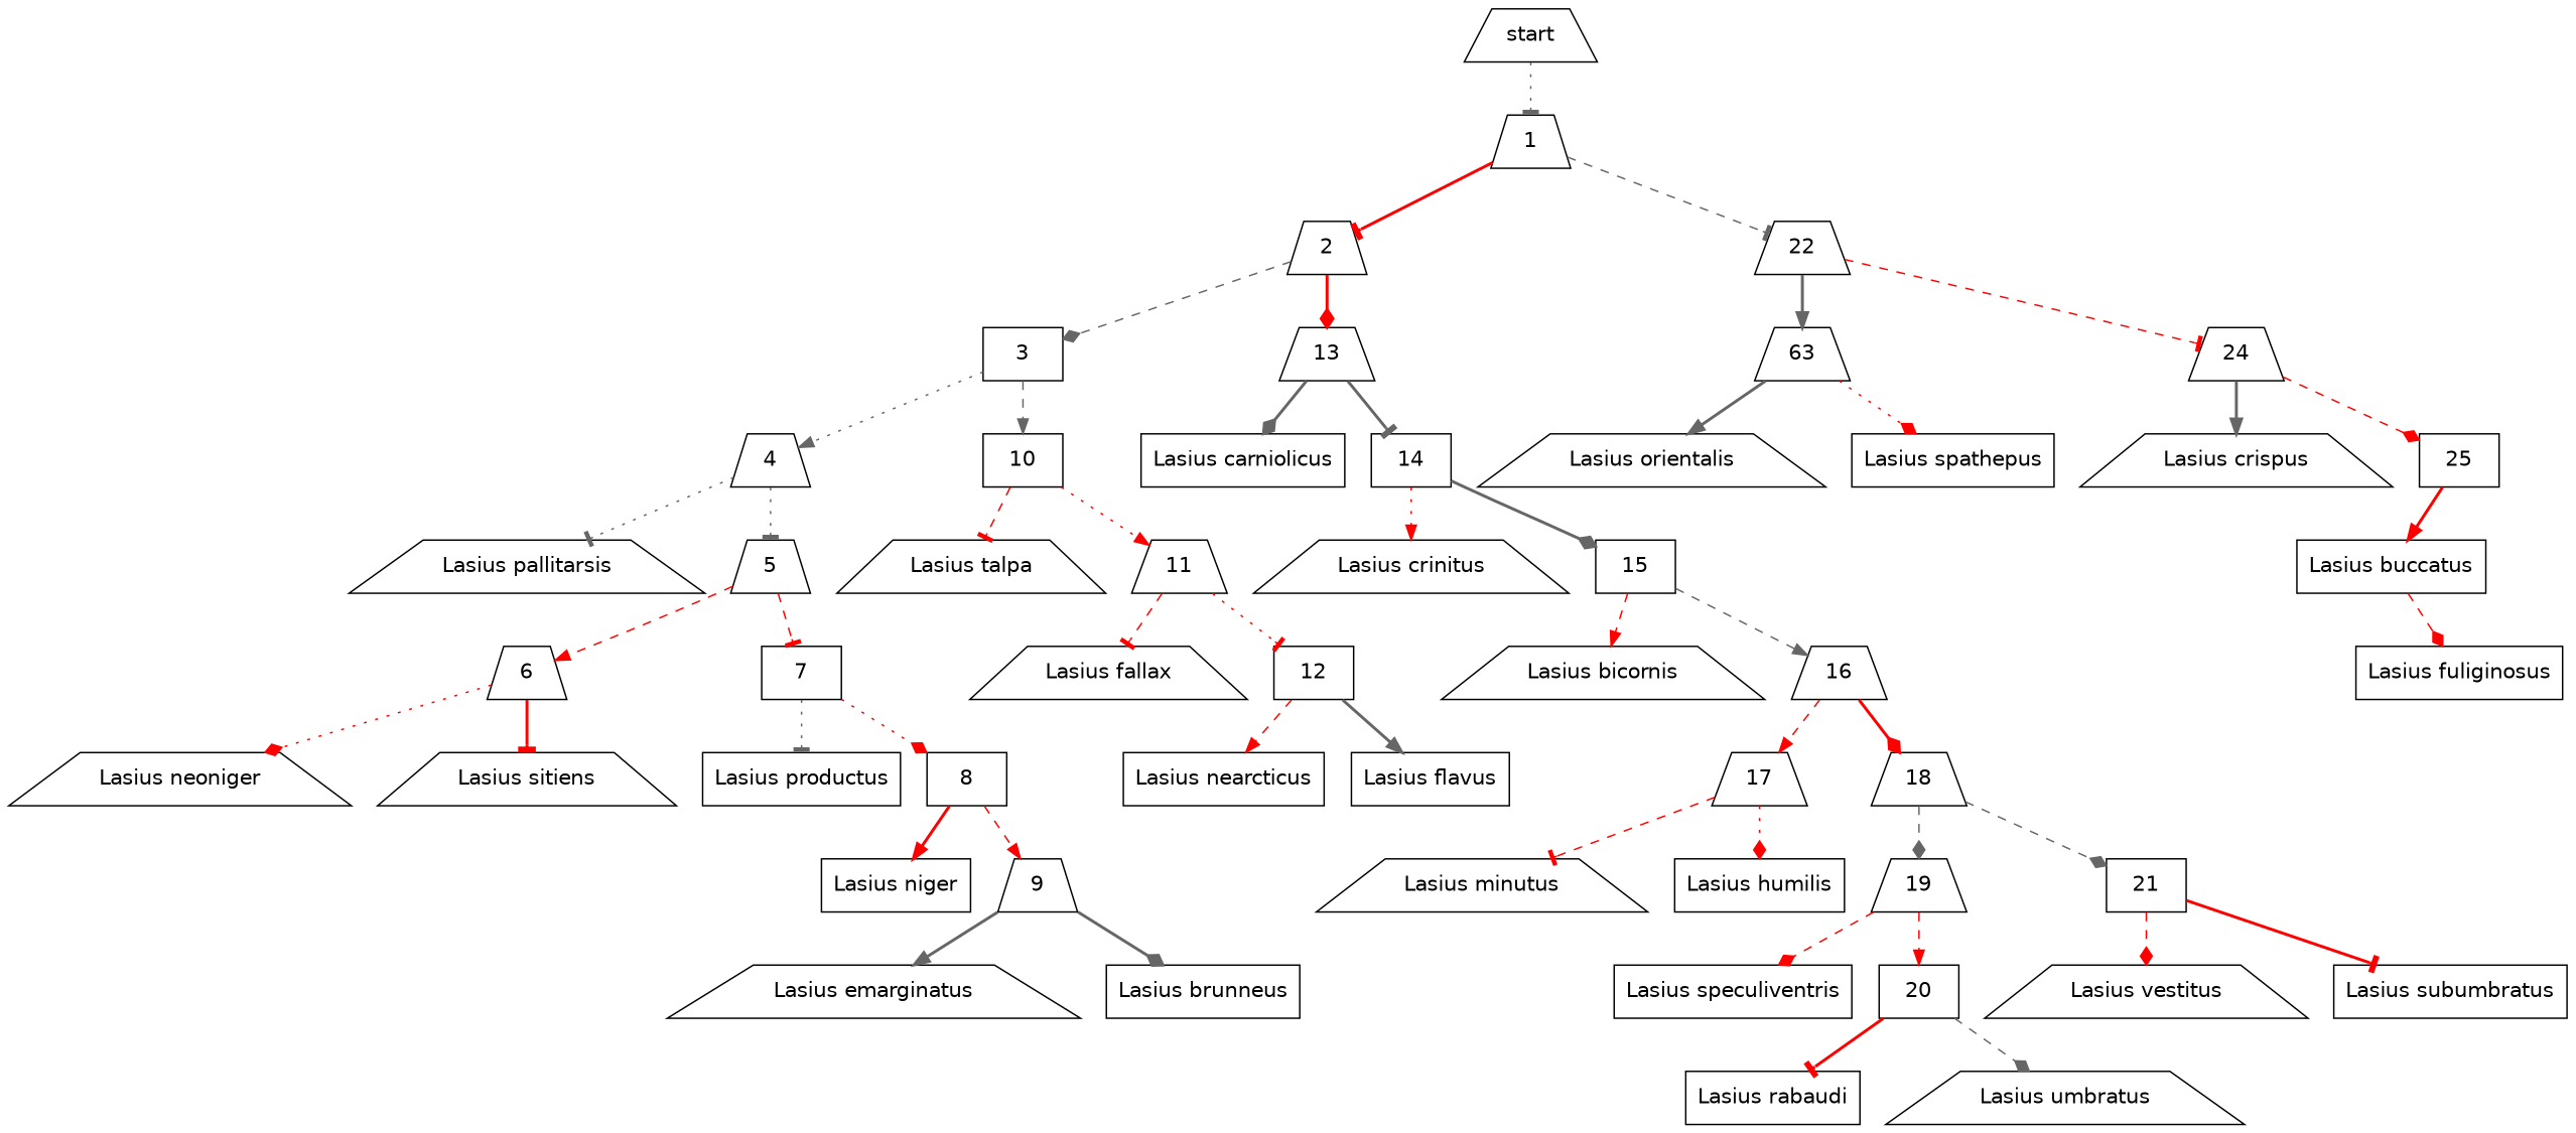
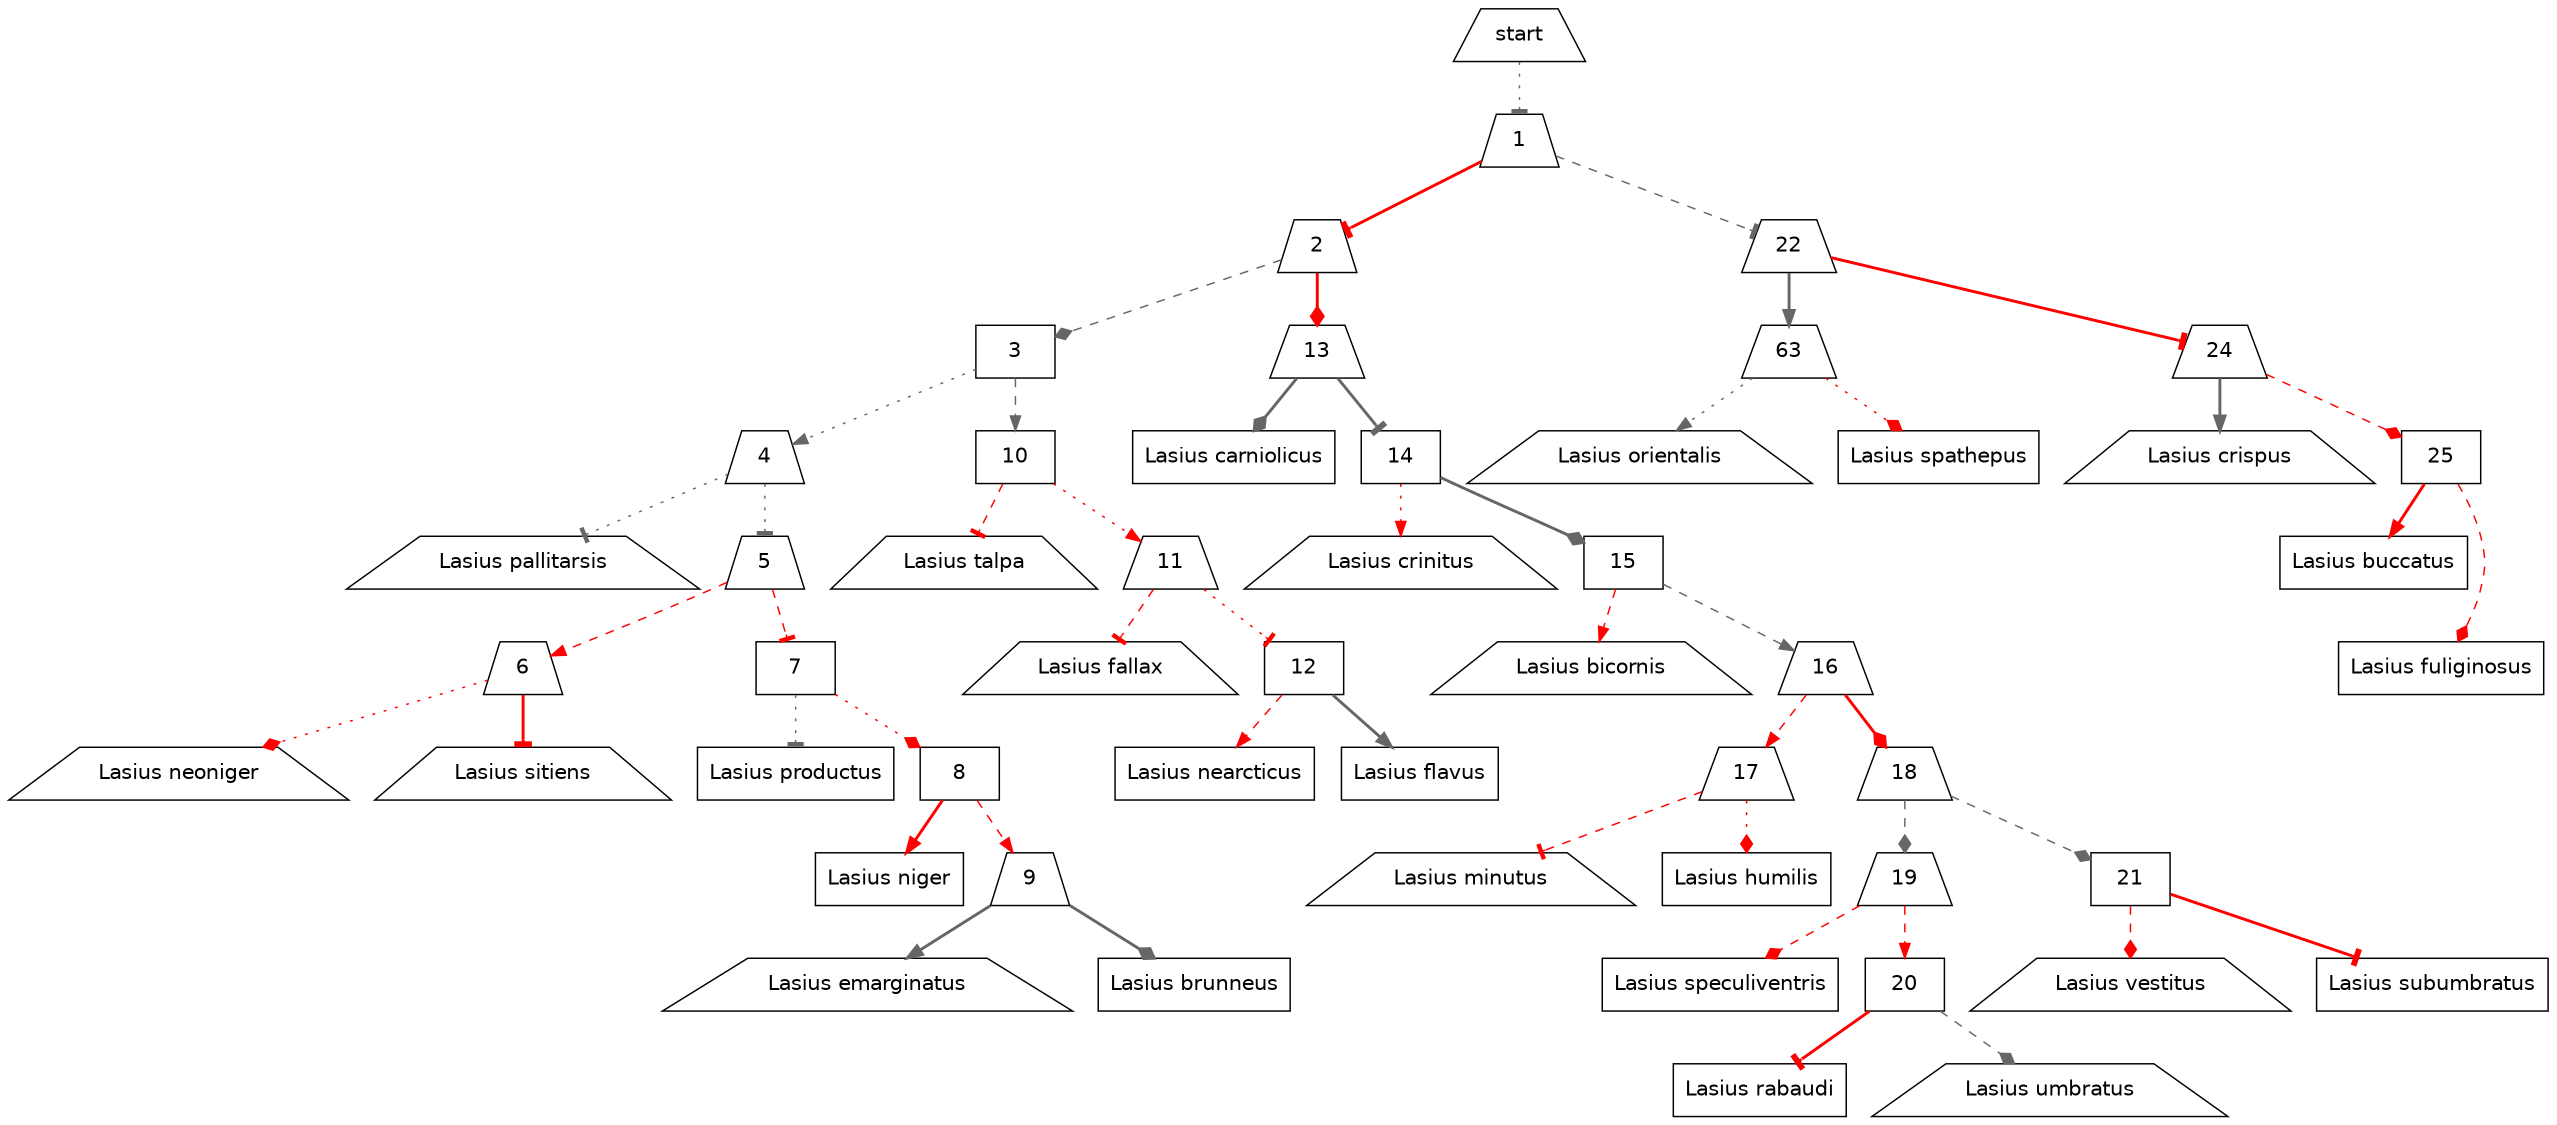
  digraph {
    fontname="DejaVu Sans"
    node [fontname="DejaVu Sans" shape=trapezium]
    edge [arrowhead=normal color=red fontname="DejaVu Sans" style=dashed]
    start
    1
    2
    22
    3 [shape=box]
    13
    n7 [label=63]
    24
    4
    10 [shape=box]
    "Lasius carniolicus" [shape=box]
    14 [shape=box]
    "Lasius orientalis"
    "Lasius spathepus" [shape=box]
    "Lasius crispus"
    25 [shape=box]
    "Lasius pallitarsis"
    5
    "Lasius talpa"
    11
    "Lasius crinitus"
    15 [shape=box]
    6
    7 [shape=box]
    "Lasius fallax"
    12 [shape=box]
    "Lasius neoniger"
    "Lasius sitiens"
    "Lasius productus" [shape=box]
    8 [shape=box]
    "Lasius niger" [shape=box]
    9
    "Lasius emarginatus"
    "Lasius brunneus" [shape=box]
    "Lasius nearcticus" [shape=box]
    "Lasius flavus" [shape=box]
    "Lasius bicornis"
    16
    17
    18
    "Lasius minutus"
    "Lasius humilis" [shape=box]
    19
    21 [shape=box]
    "Lasius speculiventris" [shape=box]
    20 [shape=box]
    "Lasius vestitus"
    "Lasius subumbratus" [shape=box]
    "Lasius rabaudi" [shape=box]
    "Lasius umbratus"
    "Lasius buccatus" [shape=box]
    "Lasius fuliginosus" [shape=box]
    start -> 1 [arrowhead=tee color=gray40 style=dotted]
    1 -> 2 [arrowhead=tee style=bold]
    1 -> 22 [arrowhead=tee color=gray40]
    2 -> 3 [arrowhead=diamond color=gray40]
    2 -> 13 [arrowhead=diamond style=bold]
    22 -> n7 [color=gray40 style=bold]
-   22 -> 24 [arrowhead=tee]
+   22 -> 24 [arrowhead=tee style=bold]
    3 -> 4 [color=gray40 style=dotted]
    3 -> 10 [color=gray40]
    13 -> "Lasius carniolicus" [arrowhead=diamond color=gray40 style=bold]
    13 -> 14 [arrowhead=tee color=gray40 style=bold]
-   n7 -> "Lasius orientalis" [color=gray40 style=bold]
+   n7 -> "Lasius orientalis" [color=gray40 style=dotted]
    n7 -> "Lasius spathepus" [arrowhead=diamond style=dotted]
    24 -> "Lasius crispus" [color=gray40 style=bold]
    24 -> 25 [arrowhead=diamond]
    4 -> "Lasius pallitarsis" [arrowhead=tee color=gray40 style=dotted]
    4 -> 5 [arrowhead=tee color=gray40 style=dotted]
    10 -> "Lasius talpa" [arrowhead=tee]
    10 -> 11 [style=dotted]
    14 -> "Lasius crinitus" [style=dotted]
    14 -> 15 [arrowhead=diamond color=gray40 style=bold]
    25 -> "Lasius buccatus" [style=bold]
-   "Lasius buccatus" -> "Lasius fuliginosus" [arrowhead=diamond]
+   25 -> "Lasius fuliginosus" [arrowhead=diamond]
    5 -> 6
    5 -> 7 [arrowhead=tee]
    11 -> "Lasius fallax" [arrowhead=tee]
    11 -> 12 [arrowhead=tee style=dotted]
    15 -> "Lasius bicornis"
    15 -> 16 [color=gray40]
    6 -> "Lasius neoniger" [arrowhead=diamond style=dotted]
    6 -> "Lasius sitiens" [arrowhead=tee style=bold]
    7 -> "Lasius productus" [arrowhead=tee color=gray40 style=dotted]
    7 -> 8 [arrowhead=diamond style=dotted]
    12 -> "Lasius nearcticus"
    12 -> "Lasius flavus" [color=gray40 style=bold]
    8 -> "Lasius niger" [style=bold]
    8 -> 9
    9 -> "Lasius emarginatus" [color=gray40 style=bold]
    9 -> "Lasius brunneus" [arrowhead=diamond color=gray40 style=bold]
    16 -> 17
    16 -> 18 [arrowhead=diamond style=bold]
    17 -> "Lasius minutus" [arrowhead=tee]
    17 -> "Lasius humilis" [arrowhead=diamond style=dotted]
    18 -> 19 [arrowhead=diamond color=gray40]
    18 -> 21 [arrowhead=diamond color=gray40]
    19 -> "Lasius speculiventris" [arrowhead=diamond]
    19 -> 20
    21 -> "Lasius vestitus" [arrowhead=diamond]
    21 -> "Lasius subumbratus" [arrowhead=tee style=bold]
    20 -> "Lasius rabaudi" [arrowhead=tee style=bold]
    20 -> "Lasius umbratus" [arrowhead=diamond color=gray40]
  }
